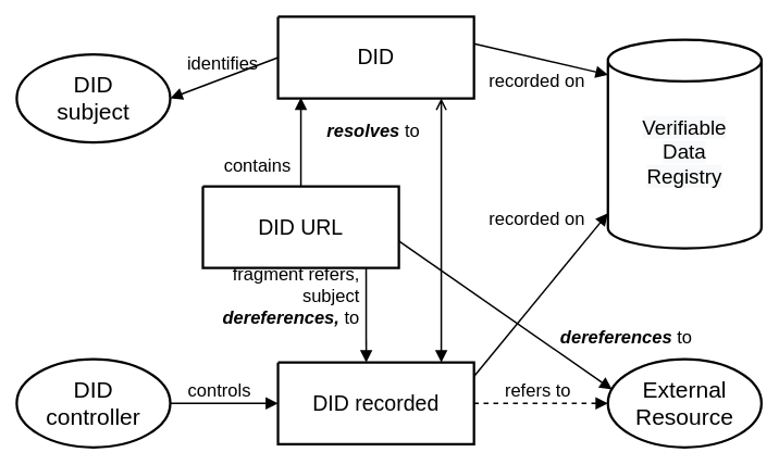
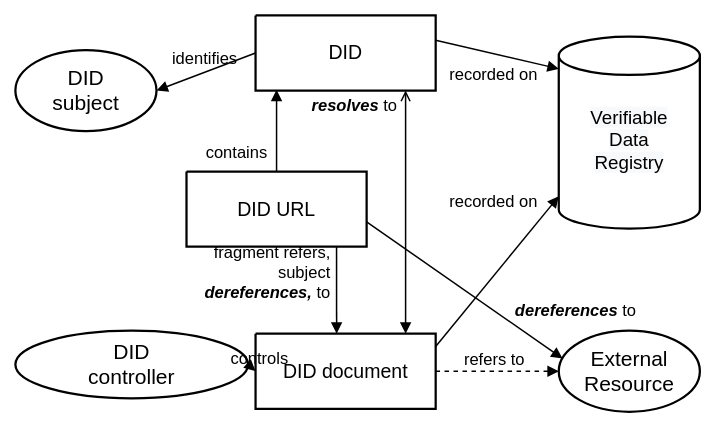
  <mxCell id="0" />
  <mxCell id="1" value="Layer 1" parent="0" />
  <mxCell id="2" value="&lt;p style=&quot;margin-left: 0 ; margin-right: 0 ; margin-top: 0px ; margin-bottom: 0px ; text-indent: 0 ; direction: ltr&quot;&gt;&lt;br&gt;&lt;/p&gt;" style="verticalAlign=middle;align=center;vsdxID=1;fillColor=#ffffff;gradientColor=none;shape=stencil(7VXBjsIgEP0arg3MtDY9blz9D6N1S7bbGqxa/35pp7UMyqrxtImcZuAxPB4vjMD5vljtcgFy35j6Oz/pTVMI/BQAuipyoxsbCVwInG9rk3+Z+lBtKN+tOmQX/dTHrkJL+2S3A+SZsozSJSFLXQWRiiHXB0NFFccOaRzFaeYMWm2BVgGiWLoDht3AirVIaTIWR3e5JyI/bnBJ02jmVlecm+RklJT89AB39OF4rUtPh4s44W8J7lOf0MNElkQJcMKh6/n3Cck3AsICBt/HZ9nyBxspuKSRI/BahZ6CjSfDbnVZXiR6+/jt4//j4788+pTzlD1buc83e85798z3qvvu2i94gYcNyP4E6n8X9WzgNzw7Rc0SF78=);strokeColor=#000000;strokeWidth=3;spacingTop=1;spacingBottom=1;spacingLeft=1;spacingRight=1;labelBackgroundColor=none;rounded=0;html=1;whiteSpace=wrap;" parent="1" vertex="1"><mxGeometry x="744" y="48" width="188" height="256" as="geometry" /></mxCell>
- <mxCell id="3" value="&lt;p style=&quot;align:center;margin-left:0;margin-right:0;margin-top:0px;margin-bottom:0px;text-indent:0;valign:middle;direction:ltr;&quot;&gt;&lt;font style=&quot;font-size:22px;font-family:Helvetica;color:#000000;direction:ltr;letter-spacing:0px;line-height:120%;opacity:1&quot;&gt;&lt;i&gt;&lt;b&gt;resolves&lt;/b&gt;&lt;/i&gt;&lt;/font&gt;&lt;font style=&quot;font-size:22px;font-family:Helvetica;color:#000000;direction:ltr;letter-spacing:0px;line-height:120%;opacity:1&quot;&gt; to&lt;/font&gt;&lt;/p&gt;" style="verticalAlign=middle;align=center;vsdxID=3;fillColor=none;gradientColor=none;shape=stencil(nZBRDoQgDERP03+WHsHFe5iISyOCQdT19kIaIxq//Jtp3zTpAFaTaUYNUkwx+F6v1EYD+AUpyRkdKCYFqACrzgf9C352LfuxyWRWg1/yhT/nRE5IsZWuZtCSK8CPeI0e/hF+jV7AJM4PO7KWCyr390bSiNtEtQM=);strokeColor=none;spacingTop=1;spacingBottom=1;spacingLeft=1;spacingRight=1;labelBackgroundColor=none;rounded=0;html=1;whiteSpace=wrap;" parent="1" vertex="1"><mxGeometry x="392" y="141" width="130" height="40" as="geometry" /></mxCell>
+ <mxCell id="3" value="&lt;p style=&quot;align:center;margin-left:0;margin-right:0;margin-top:0px;margin-bottom:0px;text-indent:0;valign:middle;direction:ltr;&quot;&gt;&lt;font style=&quot;font-size:22px;font-family:Helvetica;color:#000000;direction:ltr;letter-spacing:0px;line-height:120%;opacity:1&quot;&gt;&lt;i&gt;&lt;b&gt;resolves&lt;/b&gt;&lt;/i&gt;&lt;/font&gt;&lt;font style=&quot;font-size:22px;font-family:Helvetica;color:#000000;direction:ltr;letter-spacing:0px;line-height:120%;opacity:1&quot;&gt; to&lt;/font&gt;&lt;/p&gt;" style="verticalAlign=middle;align=center;vsdxID=3;fillColor=none;gradientColor=none;shape=stencil(nZBRDoQgDERP03+WHsHFe5iISyOCQdT19kIaIxq//Jtp3zTpAFaTaUYNUkwx+F6v1EYD+AUpyRkdKCYFqACrzgf9C352LfuxyWRWg1/yhT/nRE5IsZWuZtCSK8CPeI0e/hF+jV7AJM4PO7KWCyr390bSiNtEtQM=);strokeColor=none;spacingTop=1;spacingBottom=1;spacingLeft=1;spacingRight=1;labelBackgroundColor=none;rounded=0;html=1;whiteSpace=wrap;" parent="1" vertex="1"><mxGeometry x="407" y="121" width="130" height="40" as="geometry" /></mxCell>
  <mxCell id="4" value="&lt;p style=&quot;align:center;margin-left:0;margin-right:0;margin-top:0px;margin-bottom:0px;text-indent:0;valign:middle;direction:ltr;&quot;&gt;&lt;font style=&quot;font-size:28px;font-family:Helvetica;color:#000000;direction:ltr;letter-spacing:0px;line-height:120%;opacity:1&quot;&gt;DID&lt;br/&gt;subject&lt;/font&gt;&lt;/p&gt;" style="verticalAlign=middle;align=center;vsdxID=5;fillColor=#ffffff;gradientColor=none;shape=stencil(lZPbDoIwDIafZpcuWwtzXhoP70EEhHiADFR4e4FNYDA07qr7u7/50nYEd0US5BEBVpQqu0SvNCwTgnsCkN6TSKVlExE8ENzFmYrOKnvcQ33Pg/ZlG92yZ1uh0j7pUxStC1itFe5R4XXKURtOD6Ud3DxgHpWS+5v+GL/Jo0f5mhmxgh8mkxc+lbDh7HO4seMccyZ1nGzrQDVVbT6DImxATS0HPmEDTlw4bdZfXKtxrZp/bwG4PODq9TLUZKhOqMUOWNCjCYINaDcbfpiWB+tibeJhg+P0etUfoN/RJphufCPp34KHNw==);strokeColor=#000000;strokeWidth=3;spacingTop=1;spacingBottom=1;spacingLeft=1;spacingRight=1;labelBackgroundColor=none;rounded=0;html=1;whiteSpace=wrap;" parent="1" vertex="1"><mxGeometry x="20" y="66" width="188" height="108" as="geometry" /></mxCell>
- <mxCell id="5" value="&lt;p style=&quot;align:center;margin-left:0;margin-right:0;margin-top:0px;margin-bottom:0px;text-indent:0;valign:middle;direction:ltr;&quot;&gt;&lt;font style=&quot;font-size:28px;font-family:Helvetica;color:#000000;direction:ltr;letter-spacing:0px;line-height:120%;opacity:1&quot;&gt;DID&lt;br/&gt;controller&lt;/font&gt;&lt;/p&gt;" style="verticalAlign=middle;align=center;vsdxID=7;fillColor=#ffffff;gradientColor=none;shape=stencil(lZPbDoIwDIafZpcuWwtzXhoP70EEhHiADFR4e4FNYDA07qr7u7/50nYEd0US5BEBVpQqu0SvNCwTgnsCkN6TSKVlExE8ENzFmYrOKnvcQ33Pg/ZlG92yZ1uh0j7pUxStC1itFe5R4XXKURtOD6Ud3DxgHpWS+5v+GL/Jo0f5mhmxgh8mkxc+lbDh7HO4seMccyZ1nGzrQDVVbT6DImxATS0HPmEDTlw4bdZfXKtxrZp/bwG4PODq9TLUZKhOqMUOWNCjCYINaDcbfpiWB+tibeJhg+P0etUfoN/RJphufCPp34KHNw==);strokeColor=#000000;strokeWidth=3;spacingTop=1;spacingBottom=1;spacingLeft=1;spacingRight=1;labelBackgroundColor=none;rounded=0;html=1;whiteSpace=wrap;" parent="1" vertex="1"><mxGeometry x="20" y="440" width="188" height="108" as="geometry" /></mxCell>
+ <mxCell id="5" value="&lt;p style=&quot;align:center;margin-left:0;margin-right:0;margin-top:0px;margin-bottom:0px;text-indent:0;valign:middle;direction:ltr;&quot;&gt;&lt;font style=&quot;font-size:28px;font-family:Helvetica;color:#000000;direction:ltr;letter-spacing:0px;line-height:120%;opacity:1&quot;&gt;DID&lt;br/&gt;controller&lt;/font&gt;&lt;/p&gt;" style="verticalAlign=middle;align=center;vsdxID=7;fillColor=#ffffff;gradientColor=none;shape=stencil(lZPbDoIwDIafZpcuWwtzXhoP70EEhHiADFR4e4FNYDA07qr7u7/50nYEd0US5BEBVpQqu0SvNCwTgnsCkN6TSKVlExE8ENzFmYrOKnvcQ33Pg/ZlG92yZ1uh0j7pUxStC1itFe5R4XXKURtOD6Ud3DxgHpWS+5v+GL/Jo0f5mhmxgh8mkxc+lbDh7HO4seMccyZ1nGzrQDVVbT6DImxATS0HPmEDTlw4bdZfXKtxrZp/bwG4PODq9TLUZKhOqMUOWNCjCYINaDcbfpiWB+tibeJhg+P0etUfoN/RJphufCPp34KHNw==);strokeColor=#000000;strokeWidth=3;spacingTop=1;spacingBottom=1;spacingLeft=1;spacingRight=1;labelBackgroundColor=none;rounded=0;html=1;whiteSpace=wrap;" parent="1" vertex="1"><mxGeometry x="20" y="440" width="310" height="90" as="geometry" /></mxCell>
  <mxCell id="6" value="&lt;p style=&quot;align:center;margin-left:0;margin-right:0;margin-top:0px;margin-bottom:0px;text-indent:0;valign:middle;direction:ltr;&quot;&gt;&lt;font style=&quot;font-size:26px;font-family:Helvetica;color:#000000;direction:ltr;letter-spacing:0px;line-height:120%;opacity:1&quot;&gt;DID URL&lt;/font&gt;&lt;/p&gt;" style="verticalAlign=middle;align=center;vsdxID=10;fillColor=#ffffff;gradientColor=none;shape=stencil(nZBRDoQgDERP03+WHsHFe5iISyOCQdT19kIaIxq//Jtp3zTpAFaTaUYNUkwx+F6v1EYD+AUpyRkdKCYFqACrzgf9C352LfuxyWRWg1/yhT/nRE5IsZWuZtCSK8CPeI0e/hF+jV7AJM4PO7KWCyr390bSiNtEtQM=);strokeColor=#000000;strokeWidth=3;spacingTop=1;spacingBottom=1;spacingLeft=1;spacingRight=1;labelBackgroundColor=none;rounded=0;html=1;whiteSpace=wrap;" parent="1" vertex="1"><mxGeometry x="248" y="228" width="240" height="100" as="geometry" /></mxCell>
  <mxCell id="7" value="&lt;p style=&quot;align:right;margin-left:0;margin-right:0;margin-top:0px;margin-bottom:0px;text-indent:0;valign:middle;direction:ltr;&quot;&gt;&lt;font style=&quot;font-size:22px;font-family:Helvetica;color:#000000;direction:ltr;letter-spacing:0px;line-height:120%;opacity:1&quot;&gt;fragment refers, subject&lt;br/&gt;&lt;/font&gt;&lt;font style=&quot;font-size:22px;font-family:Helvetica;color:#000000;direction:ltr;letter-spacing:0px;line-height:120%;opacity:1&quot;&gt;&lt;i&gt;&lt;b&gt;dereferences,&lt;/b&gt;&lt;/i&gt;&lt;/font&gt;&lt;font style=&quot;font-size:22px;font-family:Helvetica;color:#000000;direction:ltr;letter-spacing:0px;line-height:120%;opacity:1&quot;&gt; to &lt;/font&gt;&lt;/p&gt;" style="verticalAlign=middle;align=right;vsdxID=12;fillColor=none;gradientColor=none;shape=stencil(nZBRDoQgDERP03+WHsHFe5iISyOCQdT19kIaIxq//Jtp3zTpAFaTaUYNUkwx+F6v1EYD+AUpyRkdKCYFqACrzgf9C352LfuxyWRWg1/yhT/nRE5IsZWuZtCSK8CPeI0e/hF+jV7AJM4PO7KWCyr390bSiNtEtQM=);strokeColor=none;spacingTop=1;spacingBottom=1;spacingLeft=1;spacingRight=1;labelBackgroundColor=none;rounded=0;html=1;whiteSpace=wrap;" parent="1" vertex="1"><mxGeometry x="226" y="329" width="217" height="67" as="geometry" /></mxCell>
- <mxCell id="8" value="&lt;p style=&quot;align:center;margin-left:0;margin-right:0;margin-top:0px;margin-bottom:0px;text-indent:0;valign:middle;direction:ltr;&quot;&gt;&lt;font style=&quot;font-size:26px;font-family:Helvetica;color:#000000;direction:ltr;letter-spacing:0px;line-height:120%;opacity:1&quot;&gt;DID recorded&lt;/font&gt;&lt;/p&gt;" style="verticalAlign=middle;align=center;vsdxID=13;fillColor=#ffffff;gradientColor=none;shape=stencil(nZBRDoQgDERP03+WHsHFe5iISyOCQdT19kIaIxq//Jtp3zTpAFaTaUYNUkwx+F6v1EYD+AUpyRkdKCYFqACrzgf9C352LfuxyWRWg1/yhT/nRE5IsZWuZtCSK8CPeI0e/hF+jV7AJM4PO7KWCyr390bSiNtEtQM=);strokeColor=#000000;strokeWidth=3;spacingTop=1;spacingBottom=1;spacingLeft=1;spacingRight=1;labelBackgroundColor=none;rounded=0;html=1;whiteSpace=wrap;" parent="1" vertex="1"><mxGeometry x="340" y="444" width="240" height="100" as="geometry" /></mxCell>
+ <mxCell id="8" value="&lt;p style=&quot;align:center;margin-left:0;margin-right:0;margin-top:0px;margin-bottom:0px;text-indent:0;valign:middle;direction:ltr;&quot;&gt;&lt;font style=&quot;font-size:26px;font-family:Helvetica;color:#000000;direction:ltr;letter-spacing:0px;line-height:120%;opacity:1&quot;&gt;DID document&lt;/font&gt;&lt;/p&gt;" style="verticalAlign=middle;align=center;vsdxID=13;fillColor=#ffffff;gradientColor=none;shape=stencil(nZBRDoQgDERP03+WHsHFe5iISyOCQdT19kIaIxq//Jtp3zTpAFaTaUYNUkwx+F6v1EYD+AUpyRkdKCYFqACrzgf9C352LfuxyWRWg1/yhT/nRE5IsZWuZtCSK8CPeI0e/hF+jV7AJM4PO7KWCyr390bSiNtEtQM=);strokeColor=#000000;strokeWidth=3;spacingTop=1;spacingBottom=1;spacingLeft=1;spacingRight=1;labelBackgroundColor=none;rounded=0;html=1;whiteSpace=wrap;" parent="1" vertex="1"><mxGeometry x="340" y="444" width="240" height="100" as="geometry" /></mxCell>
  <mxCell id="9" value="&lt;p style=&quot;align:center;margin-left:0;margin-right:0;margin-top:0px;margin-bottom:0px;text-indent:0;valign:middle;direction:ltr;&quot;&gt;&lt;font style=&quot;font-size:28px;font-family:Helvetica;color:#000000;direction:ltr;letter-spacing:0px;line-height:120%;opacity:1&quot;&gt;External&lt;br/&gt;Resource&lt;/font&gt;&lt;/p&gt;" style="verticalAlign=middle;align=center;vsdxID=14;fillColor=#ffffff;gradientColor=none;shape=stencil(lZPbDoIwDIafZpcuWwtzXhoP70EEhHiADFR4e4FNYDA07qr7u7/50nYEd0US5BEBVpQqu0SvNCwTgnsCkN6TSKVlExE8ENzFmYrOKnvcQ33Pg/ZlG92yZ1uh0j7pUxStC1itFe5R4XXKURtOD6Ud3DxgHpWS+5v+GL/Jo0f5mhmxgh8mkxc+lbDh7HO4seMccyZ1nGzrQDVVbT6DImxATS0HPmEDTlw4bdZfXKtxrZp/bwG4PODq9TLUZKhOqMUOWNCjCYINaDcbfpiWB+tibeJhg+P0etUfoN/RJphufCPp34KHNw==);strokeColor=#000000;strokeWidth=3;spacingTop=1;spacingBottom=1;spacingLeft=1;spacingRight=1;labelBackgroundColor=none;rounded=0;html=1;whiteSpace=wrap;" parent="1" vertex="1"><mxGeometry x="744" y="440" width="188" height="108" as="geometry" /></mxCell>
  <mxCell id="10" value="&lt;p style=&quot;align:center;margin-left:0;margin-right:0;margin-top:0px;margin-bottom:0px;text-indent:0;valign:middle;direction:ltr;&quot;&gt;&lt;font style=&quot;font-size:26px;font-family:Helvetica;color:#000000;direction:ltr;letter-spacing:0px;line-height:120%;opacity:1&quot;&gt;DID&lt;/font&gt;&lt;/p&gt;" style="verticalAlign=middle;align=center;vsdxID=18;fillColor=#ffffff;gradientColor=none;shape=stencil(nZBRDoQgDERP03+WHsHFe5iISyOCQdT19kIaIxq//Jtp3zTpAFaTaUYNUkwx+F6v1EYD+AUpyRkdKCYFqACrzgf9C352LfuxyWRWg1/yhT/nRE5IsZWuZtCSK8CPeI0e/hF+jV7AJM4PO7KWCyr390bSiNtEtQM=);strokeColor=#000000;strokeWidth=3;spacingTop=1;spacingBottom=1;spacingLeft=1;spacingRight=1;labelBackgroundColor=none;rounded=0;html=1;whiteSpace=wrap;" parent="1" vertex="1"><mxGeometry x="340" y="20" width="240" height="100" as="geometry" /></mxCell>
  <mxCell id="11" value="&lt;p style=&quot;align:center;margin-left:0;margin-right:0;margin-top:0px;margin-bottom:0px;text-indent:0;valign:middle;direction:ltr;&quot;&gt;&lt;font style=&quot;font-size:22px;font-family:Helvetica;color:#000000;direction:ltr;letter-spacing:0px;line-height:120%;opacity:1&quot;&gt;refers to&lt;/font&gt;&lt;/p&gt;" style="vsdxID=15;edgeStyle=none;startArrow=block;endArrow=none;startSize=10;endSize=10;strokeColor=#000000;spacingTop=1;spacingBottom=1;spacingLeft=1;spacingRight=1;verticalAlign=middle;html=1;labelBackgroundColor=none;rounded=0;align=center;exitX=0;exitY=0.5;exitDx=0;exitDy=0;exitPerimeter=0;entryX=1;entryY=0.5;entryDx=0;entryDy=0;entryPerimeter=0;strokeWidth=2;dashed=1;" parent="1" source="9" target="8" edge="1"><mxGeometry x="0.049" y="-15" relative="1" as="geometry"><mxPoint as="offset" /><Array as="points" /></mxGeometry></mxCell>
  <mxCell id="12" parent="1" vertex="1"><mxGeometry x="368" y="124" as="geometry" /></mxCell>
  <mxCell id="13" value="&lt;p style=&quot;align:center;margin-left:0;margin-right:0;margin-top:0px;margin-bottom:0px;text-indent:0;valign:middle;direction:ltr;&quot;&gt;&lt;font style=&quot;font-size:22px;font-family:Helvetica;color:#000000;direction:ltr;letter-spacing:0px;line-height:120%;opacity:1&quot;&gt;contains&lt;/font&gt;&lt;/p&gt;" style="vsdxID=11;edgeStyle=none;startArrow=block;endArrow=none;startSize=10;endSize=10;strokeColor=#000000;spacingTop=1;spacingBottom=1;spacingLeft=1;spacingRight=1;verticalAlign=middle;html=1;labelBackgroundColor=none;rounded=0;align=right;entryX=0.5;entryY=0;entryDx=0;entryDy=0;entryPerimeter=0;strokeWidth=2;" parent="1" edge="1"><mxGeometry x="0.56" y="-10" relative="1" as="geometry"><mxPoint as="offset" /><Array as="points" /><mxPoint x="368" y="119" as="sourcePoint" /><mxPoint x="368" y="228" as="targetPoint" /></mxGeometry></mxCell>
  <mxCell id="14" value="&lt;p style=&quot;align:center;margin-left:0;margin-right:0;margin-top:0px;margin-bottom:0px;text-indent:0;valign:middle;direction:ltr;&quot;&gt;&lt;font style=&quot;font-size:22px;font-family:Helvetica;color:#000000;direction:ltr;letter-spacing:0px;line-height:120%;opacity:1&quot;&gt;recorded on&lt;/font&gt;&lt;/p&gt;" style="vsdxID=9;edgeStyle=none;startArrow=block;endArrow=none;startSize=10;endSize=10;strokeColor=#000000;spacingTop=1;spacingBottom=1;spacingLeft=1;spacingRight=1;verticalAlign=middle;html=1;labelBackgroundColor=none;rounded=0;align=right;exitX=0;exitY=0.832;exitDx=0;exitDy=0;exitPerimeter=0;entryX=1;entryY=0.17;entryDx=0;entryDy=0;entryPerimeter=0;strokeWidth=2;" parent="1" source="2" target="8" edge="1"><mxGeometry x="-0.825" y="-15" relative="1" as="geometry"><mxPoint as="offset" /><Array as="points" /></mxGeometry></mxCell>
  <mxCell id="15" style="vsdxID=2;edgeStyle=none;startArrow=block;endArrow=open;startSize=10;endSize=10;strokeColor=#000000;spacingTop=-3;spacingBottom=-3;spacingLeft=-3;spacingRight=-3;verticalAlign=middle;html=1;labelBackgroundColor=none;rounded=0;exitX=0.833;exitY=0;exitDx=0;exitDy=0;exitPerimeter=0;entryX=0.833;entryY=1;entryDx=0;entryDy=0;entryPerimeter=0;strokeWidth=2;" parent="1" source="8" target="10" edge="1"><mxGeometry relative="1" as="geometry"><mxPoint as="offset" /><Array as="points" /></mxGeometry></mxCell>
  <mxCell id="16" value="&lt;p style=&quot;align:center;margin-left:0;margin-right:0;margin-top:0px;margin-bottom:0px;text-indent:0;valign:middle;direction:ltr;&quot;&gt;&lt;font style=&quot;font-size:22px;font-family:Helvetica;color:#000000;direction:ltr;letter-spacing:0px;line-height:120%;opacity:1&quot;&gt;recorded on&lt;/font&gt;&lt;/p&gt;" style="vsdxID=4;edgeStyle=none;startArrow=block;endArrow=none;startSize=10;endSize=10;strokeColor=#000000;spacingTop=1;spacingBottom=1;spacingLeft=1;spacingRight=1;verticalAlign=middle;html=1;labelBackgroundColor=none;rounded=0;align=right;exitX=0;exitY=0.168;exitDx=0;exitDy=0;exitPerimeter=0;entryX=1;entryY=0.33;entryDx=0;entryDy=0;entryPerimeter=0;strokeWidth=2;" parent="1" source="2" target="10" edge="1"><mxGeometry x="-0.721" y="14" relative="1" as="geometry"><mxPoint as="offset" /><Array as="points" /></mxGeometry></mxCell>
  <mxCell id="17" value="&lt;p style=&quot;align:center;margin-left:0;margin-right:0;margin-top:0px;margin-bottom:0px;text-indent:0;valign:middle;direction:ltr;&quot;&gt;&lt;font style=&quot;font-size:22px;font-family:Helvetica;color:#000000;direction:ltr;letter-spacing:0px;line-height:120%;opacity:1&quot;&gt;identifies&lt;/font&gt;&lt;/p&gt;" style="vsdxID=6;edgeStyle=none;startArrow=block;endArrow=none;startSize=10;endSize=10;strokeColor=#000000;spacingTop=1;spacingBottom=1;spacingLeft=1;spacingRight=1;verticalAlign=middle;html=1;labelBackgroundColor=none;rounded=0;align=center;exitX=1;exitY=0.5;exitDx=0;exitDy=0;exitPerimeter=0;entryX=0;entryY=0.5;entryDx=0;entryDy=0;entryPerimeter=0;strokeWidth=2;" parent="1" source="4" target="10" edge="1"><mxGeometry x="0.061" y="16" relative="1" as="geometry"><mxPoint as="offset" /><Array as="points" /></mxGeometry></mxCell>
  <mxCell id="18" value="&lt;p style=&quot;align:center;margin-left:0;margin-right:0;margin-top:0px;margin-bottom:0px;text-indent:0;valign:middle;direction:ltr;&quot;&gt;&lt;font style=&quot;font-size:22px;font-family:Helvetica;color:#000000;direction:ltr;letter-spacing:0px;line-height:120%;opacity:1&quot;&gt;controls&lt;/font&gt;&lt;/p&gt;" style="vsdxID=8;edgeStyle=none;startArrow=block;endArrow=none;startSize=10;endSize=10;strokeColor=#000000;spacingTop=1;spacingBottom=1;spacingLeft=1;spacingRight=1;verticalAlign=middle;html=1;labelBackgroundColor=none;rounded=0;align=center;exitX=0;exitY=0.5;exitDx=0;exitDy=0;exitPerimeter=0;entryX=1;entryY=0.5;entryDx=0;entryDy=0;entryPerimeter=0;strokeWidth=2;" parent="1" source="8" target="5" edge="1"><mxGeometry x="0.091" y="-15" relative="1" as="geometry"><mxPoint as="offset" /><Array as="points" /></mxGeometry></mxCell>
  <mxCell id="19" parent="1" vertex="1"><mxGeometry x="448" y="444" as="geometry" /></mxCell>
  <mxCell id="20" style="vsdxID=17;edgeStyle=none;startArrow=block;endArrow=none;startSize=10;endSize=10;strokeColor=#000000;spacingTop=-3;spacingBottom=-3;spacingLeft=-3;spacingRight=-3;verticalAlign=middle;html=1;labelBackgroundColor=none;rounded=0;entryX=0.833;entryY=1;entryDx=0;entryDy=0;entryPerimeter=0;strokeWidth=2;" parent="1" source="19" target="6" edge="1"><mxGeometry relative="1" as="geometry"><mxPoint as="offset" /><Array as="points" /></mxGeometry></mxCell>
  <mxCell id="21" value="&lt;p style=&quot;align:right;margin-left:0;margin-right:0;margin-top:0px;margin-bottom:0px;text-indent:0;valign:middle;direction:ltr;&quot;&gt;&lt;font style=&quot;font-size:22px;font-family:Helvetica;color:#000000;direction:ltr;letter-spacing:0px;line-height:120%;opacity:1&quot;&gt;&lt;i&gt;&lt;b&gt;dereferences&lt;/b&gt;&lt;/i&gt;&lt;/font&gt;&lt;font style=&quot;font-size:22px;font-family:Helvetica;color:#000000;direction:ltr;letter-spacing:0px;line-height:120%;opacity:1&quot;&gt; to&lt;/font&gt;&lt;/p&gt;" style="vsdxID=16;edgeStyle=none;startArrow=block;endArrow=none;startSize=10;endSize=10;strokeColor=#000000;spacingTop=1;spacingBottom=1;spacingLeft=1;spacingRight=1;verticalAlign=middle;html=1;labelBackgroundColor=none;rounded=0;align=left;exitX=0.027;exitY=0.343;exitDx=0;exitDy=0;exitPerimeter=0;entryX=1;entryY=0.67;entryDx=0;entryDy=0;entryPerimeter=0;strokeWidth=2;" parent="1" source="9" target="6" edge="1"><mxGeometry x="-0.433" y="-14" relative="1" as="geometry"><mxPoint as="offset" /><Array as="points" /></mxGeometry></mxCell>
  <mxCell id="22" value="&lt;font style=&quot;font-size: 25px&quot;&gt;&lt;span style=&quot;color: rgb(0 , 0 , 0) ; font-family: &amp;#34;helvetica&amp;#34; ; font-style: normal ; font-weight: 400 ; letter-spacing: normal ; text-indent: 0px ; text-transform: none ; word-spacing: 0px ; background-color: rgb(248 , 249 , 250) ; display: inline ; float: none&quot;&gt;Verifiable&lt;/span&gt;&lt;br style=&quot;color: rgb(0 , 0 , 0) ; font-family: &amp;#34;helvetica&amp;#34; ; font-style: normal ; font-weight: 400 ; letter-spacing: normal ; text-indent: 0px ; text-transform: none ; word-spacing: 0px ; background-color: rgb(248 , 249 , 250)&quot;&gt;&lt;span style=&quot;color: rgb(0 , 0 , 0) ; font-family: &amp;#34;helvetica&amp;#34; ; font-style: normal ; font-weight: 400 ; letter-spacing: normal ; text-indent: 0px ; text-transform: none ; word-spacing: 0px ; background-color: rgb(248 , 249 , 250) ; display: inline ; float: none&quot;&gt;Data&lt;/span&gt;&lt;br style=&quot;color: rgb(0 , 0 , 0) ; font-family: &amp;#34;helvetica&amp;#34; ; font-style: normal ; font-weight: 400 ; letter-spacing: normal ; text-indent: 0px ; text-transform: none ; word-spacing: 0px ; background-color: rgb(248 , 249 , 250)&quot;&gt;&lt;span style=&quot;color: rgb(0 , 0 , 0) ; font-family: &amp;#34;helvetica&amp;#34; ; font-style: normal ; font-weight: 400 ; letter-spacing: normal ; text-indent: 0px ; text-transform: none ; word-spacing: 0px ; background-color: rgb(248 , 249 , 250) ; display: inline ; float: none&quot;&gt;Registry&lt;/span&gt;&lt;/font&gt;" style="text;whiteSpace=wrap;html=1;align=center;spacing=2;" parent="1" vertex="1"><mxGeometry x="773" y="134" width="130" height="100" as="geometry" /></mxCell>
